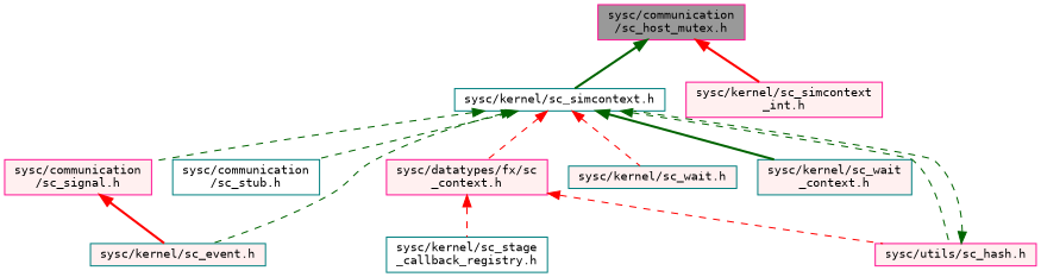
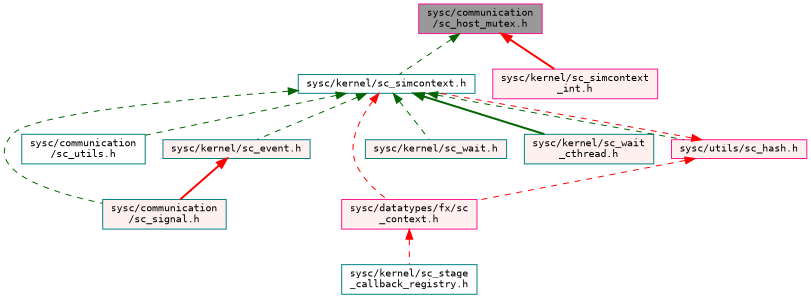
  digraph {
    fontname="DejaVu Sans Mono"
    node [color=teal fillcolor="#FFF0F0" fontname="DejaVu Sans Mono" fontsize=10 shape=box style=filled]
    edge [color=red dir=back fontname="DejaVu Sans Mono" fontsize=10 labelfontname=FreeSans labelfontsize=10 style=dashed]
    n1 [color=deeppink fillcolor=grey60 fontcolor=black height=0.2 label="sysc/communication\l/sc_host_mutex.h" width=0.4]
    n2 [fillcolor=white height=0.2 label="sysc/kernel/sc_simcontext.h" width=0.4]
    n3 [color=deeppink height=0.2 label="sysc/kernel/sc_simcontext\l_int.h" width=0.4]
-   n4 [color=deeppink height=0.2 label="sysc/communication\l/sc_signal.h" width=0.4]
-   n5 [fillcolor=white height=0.2 label="sysc/communication\l/sc_stub.h" width=0.4]
+   n4 [height=0.2 label="sysc/communication\l/sc_signal.h" width=0.4]
+   n5 [fillcolor=white height=0.2 label="sysc/communication\l/sc_utils.h" width=0.4]
    n6 [color=deeppink height=0.2 label="sysc/datatypes/fx/sc\l_context.h" width=0.4]
    n7 [height=0.2 label="sysc/kernel/sc_event.h" width=0.4]
    n8 [height=0.2 label="sysc/kernel/sc_wait.h" width=0.4]
-   n9 [height=0.2 label="sysc/kernel/sc_wait\l_context.h" width=0.4]
+   n9 [height=0.2 label="sysc/kernel/sc_wait\l_cthread.h" width=0.4]
    n10 [color=deeppink height=0.2 label="sysc/utils/sc_hash.h" width=0.4]
    n11 [fillcolor=white height=0.2 label="sysc/kernel/sc_stage\l_callback_registry.h" width=0.4]
-   n1 -> n2 [color=darkgreen style=bold]
+   n1 -> n2 [color=darkgreen]
    n1 -> n3 [style=bold]
    n2 -> n4 [color=darkgreen]
    n2 -> n5 [color=darkgreen]
    n2 -> n6
    n2 -> n7 [color=darkgreen]
-   n2 -> n8
+   n2 -> n8 [color=darkgreen]
    n2 -> n9 [color=darkgreen style=bold]
    n2 -> n10 [color=darkgreen]
    n6 -> n11
-   n4 -> n7 [style=bold]
-   n10 -> n2 [color=darkgreen]
-   n6 -> n10
+   n7 -> n4 [style=bold]
+   n10 -> n2
+   n10 -> n6
  }
